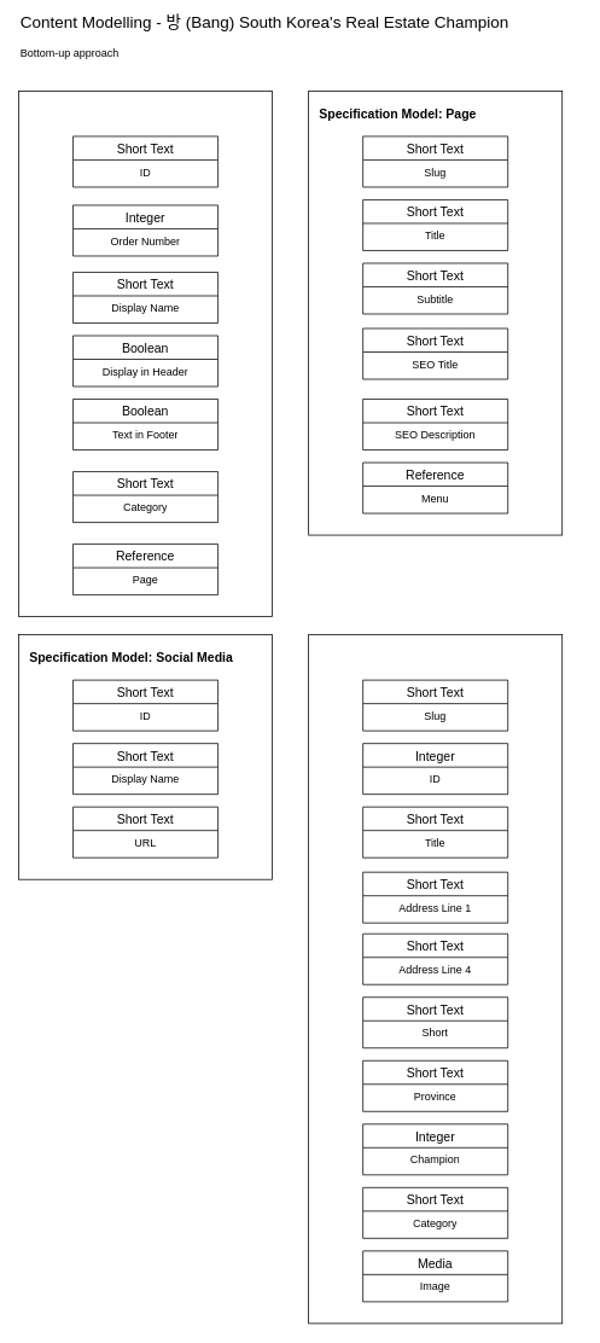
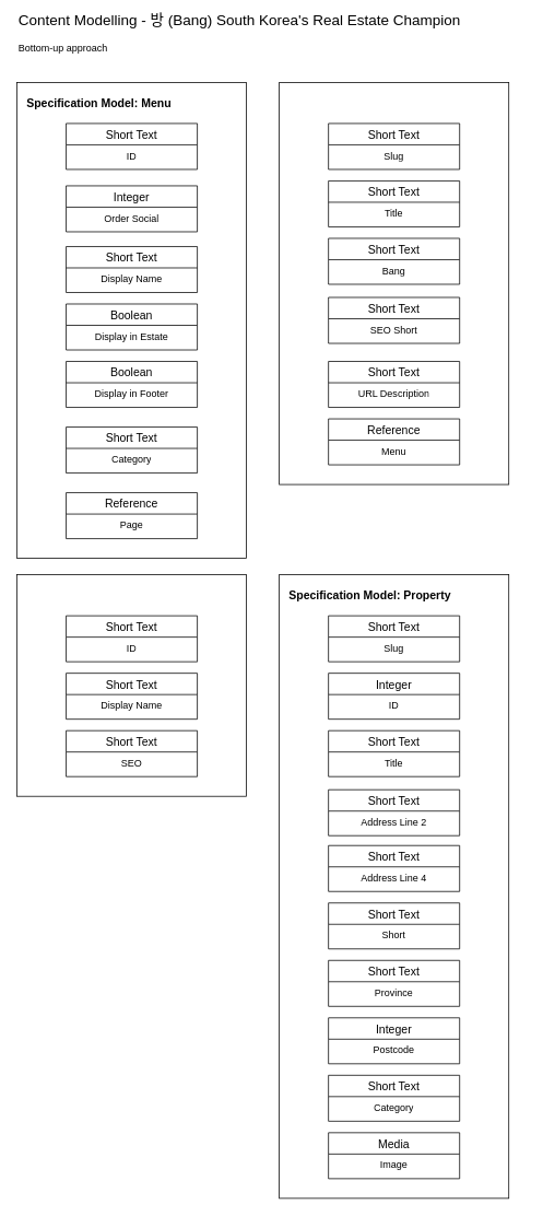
  <mxCell id="0" />
  <mxCell id="1" parent="0" />
  <mxCell id="2" value="&lt;font style=&quot;&quot;&gt;&lt;span style=&quot;font-size: 18px;&quot;&gt;Content Modelling -&amp;nbsp;방 (Bang) South Korea's Real Estate Champion&lt;/span&gt;&lt;br&gt;&lt;br&gt;&lt;font style=&quot;font-size: 12px;&quot;&gt;Bottom-up approach&lt;/font&gt;&lt;br&gt;&lt;/font&gt;" style="text;html=1;strokeColor=none;fillColor=none;align=left;verticalAlign=middle;whiteSpace=wrap;rounded=0;" vertex="1" parent="1"><mxGeometry x="20" y="20" width="620" height="40" as="geometry" /></mxCell>
  <mxCell id="3" value="" style="group" vertex="1" connectable="0" parent="1"><mxGeometry x="20" y="100" width="280" height="580" as="geometry" /></mxCell>
  <mxCell id="4" value="" style="rounded=0;whiteSpace=wrap;html=1;" vertex="1" parent="3"><mxGeometry width="280" height="580" as="geometry" /></mxCell>
+ <mxCell id="5" value="Specification Model: Menu" style="text;html=1;strokeColor=none;fillColor=none;align=left;verticalAlign=middle;whiteSpace=wrap;rounded=0;fontSize=14;fontStyle=1" vertex="1" parent="3"><mxGeometry x="10" y="10" width="260" height="30" as="geometry" /></mxCell>
  <mxCell id="6" value="Short Text" style="swimlane;fontStyle=0;childLayout=stackLayout;horizontal=1;startSize=26;horizontalStack=0;resizeParent=1;resizeParentMax=0;resizeLast=0;collapsible=1;marginBottom=0;align=center;fontSize=14;" vertex="1" parent="3"><mxGeometry x="60" y="50" width="160" height="56" as="geometry" /></mxCell>
  <mxCell id="7" value="ID" style="text;strokeColor=none;fillColor=none;spacingLeft=4;spacingRight=4;overflow=hidden;rotatable=0;points=[[0,0.5],[1,0.5]];portConstraint=eastwest;fontSize=12;whiteSpace=wrap;html=1;align=center;" vertex="1" parent="6"><mxGeometry y="26" width="160" height="30" as="geometry" /></mxCell>
  <mxCell id="8" value="Integer" style="swimlane;fontStyle=0;childLayout=stackLayout;horizontal=1;startSize=26;horizontalStack=0;resizeParent=1;resizeParentMax=0;resizeLast=0;collapsible=1;marginBottom=0;align=center;fontSize=14;" vertex="1" parent="3"><mxGeometry x="60" y="126" width="160" height="56" as="geometry" /></mxCell>
- <mxCell id="9" value="Order Number" style="text;strokeColor=none;fillColor=none;spacingLeft=4;spacingRight=4;overflow=hidden;rotatable=0;points=[[0,0.5],[1,0.5]];portConstraint=eastwest;fontSize=12;whiteSpace=wrap;html=1;align=center;" vertex="1" parent="8"><mxGeometry y="26" width="160" height="30" as="geometry" /></mxCell>
+ <mxCell id="9" value="Order Social" style="text;strokeColor=none;fillColor=none;spacingLeft=4;spacingRight=4;overflow=hidden;rotatable=0;points=[[0,0.5],[1,0.5]];portConstraint=eastwest;fontSize=12;whiteSpace=wrap;html=1;align=center;" vertex="1" parent="8"><mxGeometry y="26" width="160" height="30" as="geometry" /></mxCell>
  <mxCell id="10" value="Short Text" style="swimlane;fontStyle=0;childLayout=stackLayout;horizontal=1;startSize=26;horizontalStack=0;resizeParent=1;resizeParentMax=0;resizeLast=0;collapsible=1;marginBottom=0;align=center;fontSize=14;" vertex="1" parent="3"><mxGeometry x="60" y="200" width="160" height="56" as="geometry" /></mxCell>
  <mxCell id="11" value="Display Name" style="text;strokeColor=none;fillColor=none;spacingLeft=4;spacingRight=4;overflow=hidden;rotatable=0;points=[[0,0.5],[1,0.5]];portConstraint=eastwest;fontSize=12;whiteSpace=wrap;html=1;align=center;" vertex="1" parent="10"><mxGeometry y="26" width="160" height="30" as="geometry" /></mxCell>
  <mxCell id="12" value="Boolean" style="swimlane;fontStyle=0;childLayout=stackLayout;horizontal=1;startSize=26;horizontalStack=0;resizeParent=1;resizeParentMax=0;resizeLast=0;collapsible=1;marginBottom=0;align=center;fontSize=14;" vertex="1" parent="3"><mxGeometry x="60" y="270" width="160" height="56" as="geometry" /></mxCell>
- <mxCell id="13" value="Display in Header" style="text;strokeColor=none;fillColor=none;spacingLeft=4;spacingRight=4;overflow=hidden;rotatable=0;points=[[0,0.5],[1,0.5]];portConstraint=eastwest;fontSize=12;whiteSpace=wrap;html=1;align=center;" vertex="1" parent="12"><mxGeometry y="26" width="160" height="30" as="geometry" /></mxCell>
+ <mxCell id="13" value="Display in Estate" style="text;strokeColor=none;fillColor=none;spacingLeft=4;spacingRight=4;overflow=hidden;rotatable=0;points=[[0,0.5],[1,0.5]];portConstraint=eastwest;fontSize=12;whiteSpace=wrap;html=1;align=center;" vertex="1" parent="12"><mxGeometry y="26" width="160" height="30" as="geometry" /></mxCell>
  <mxCell id="14" value="Boolean" style="swimlane;fontStyle=0;childLayout=stackLayout;horizontal=1;startSize=26;horizontalStack=0;resizeParent=1;resizeParentMax=0;resizeLast=0;collapsible=1;marginBottom=0;align=center;fontSize=14;" vertex="1" parent="3"><mxGeometry x="60" y="340" width="160" height="56" as="geometry" /></mxCell>
- <mxCell id="15" value="Text in Footer" style="text;strokeColor=none;fillColor=none;spacingLeft=4;spacingRight=4;overflow=hidden;rotatable=0;points=[[0,0.5],[1,0.5]];portConstraint=eastwest;fontSize=12;whiteSpace=wrap;html=1;align=center;" vertex="1" parent="14"><mxGeometry y="26" width="160" height="30" as="geometry" /></mxCell>
+ <mxCell id="15" value="Display in Footer" style="text;strokeColor=none;fillColor=none;spacingLeft=4;spacingRight=4;overflow=hidden;rotatable=0;points=[[0,0.5],[1,0.5]];portConstraint=eastwest;fontSize=12;whiteSpace=wrap;html=1;align=center;" vertex="1" parent="14"><mxGeometry y="26" width="160" height="30" as="geometry" /></mxCell>
  <mxCell id="16" value="Reference" style="swimlane;fontStyle=0;childLayout=stackLayout;horizontal=1;startSize=26;horizontalStack=0;resizeParent=1;resizeParentMax=0;resizeLast=0;collapsible=1;marginBottom=0;align=center;fontSize=14;" vertex="1" parent="3"><mxGeometry x="60" y="500" width="160" height="56" as="geometry" /></mxCell>
  <mxCell id="17" value="Page" style="text;strokeColor=none;fillColor=none;spacingLeft=4;spacingRight=4;overflow=hidden;rotatable=0;points=[[0,0.5],[1,0.5]];portConstraint=eastwest;fontSize=12;whiteSpace=wrap;html=1;align=center;" vertex="1" parent="16"><mxGeometry y="26" width="160" height="30" as="geometry" /></mxCell>
  <mxCell id="18" value="Short Text" style="swimlane;fontStyle=0;childLayout=stackLayout;horizontal=1;startSize=26;horizontalStack=0;resizeParent=1;resizeParentMax=0;resizeLast=0;collapsible=1;marginBottom=0;align=center;fontSize=14;" vertex="1" parent="3"><mxGeometry x="60" y="420" width="160" height="56" as="geometry" /></mxCell>
  <mxCell id="19" value="Category" style="text;strokeColor=none;fillColor=none;spacingLeft=4;spacingRight=4;overflow=hidden;rotatable=0;points=[[0,0.5],[1,0.5]];portConstraint=eastwest;fontSize=12;whiteSpace=wrap;html=1;align=center;" vertex="1" parent="18"><mxGeometry y="26" width="160" height="30" as="geometry" /></mxCell>
  <mxCell id="20" value="" style="group" vertex="1" connectable="0" parent="1"><mxGeometry x="340" y="700" width="280" height="760" as="geometry" /></mxCell>
  <mxCell id="21" value="" style="rounded=0;whiteSpace=wrap;html=1;" vertex="1" parent="20"><mxGeometry width="280" height="760" as="geometry" /></mxCell>
+ <mxCell id="22" value="Specification Model: Property" style="text;html=1;strokeColor=none;fillColor=none;align=left;verticalAlign=middle;whiteSpace=wrap;rounded=0;fontSize=14;fontStyle=1" vertex="1" parent="20"><mxGeometry x="10" y="10" width="260" height="30" as="geometry" /></mxCell>
  <mxCell id="23" value="Short Text" style="swimlane;fontStyle=0;childLayout=stackLayout;horizontal=1;startSize=26;horizontalStack=0;resizeParent=1;resizeParentMax=0;resizeLast=0;collapsible=1;marginBottom=0;align=center;fontSize=14;" vertex="1" parent="20"><mxGeometry x="60" y="50" width="160" height="56" as="geometry" /></mxCell>
  <mxCell id="24" value="Slug" style="text;strokeColor=none;fillColor=none;spacingLeft=4;spacingRight=4;overflow=hidden;rotatable=0;points=[[0,0.5],[1,0.5]];portConstraint=eastwest;fontSize=12;whiteSpace=wrap;html=1;align=center;" vertex="1" parent="23"><mxGeometry y="26" width="160" height="30" as="geometry" /></mxCell>
  <mxCell id="25" value="Media" style="swimlane;fontStyle=0;childLayout=stackLayout;horizontal=1;startSize=26;horizontalStack=0;resizeParent=1;resizeParentMax=0;resizeLast=0;collapsible=1;marginBottom=0;align=center;fontSize=14;" vertex="1" parent="20"><mxGeometry x="60" y="680" width="160" height="56" as="geometry" /></mxCell>
  <mxCell id="26" value="Image" style="text;strokeColor=none;fillColor=none;spacingLeft=4;spacingRight=4;overflow=hidden;rotatable=0;points=[[0,0.5],[1,0.5]];portConstraint=eastwest;fontSize=12;whiteSpace=wrap;html=1;align=center;" vertex="1" parent="25"><mxGeometry y="26" width="160" height="30" as="geometry" /></mxCell>
  <mxCell id="27" value="Short Text" style="swimlane;fontStyle=0;childLayout=stackLayout;horizontal=1;startSize=26;horizontalStack=0;resizeParent=1;resizeParentMax=0;resizeLast=0;collapsible=1;marginBottom=0;align=center;fontSize=14;" vertex="1" parent="20"><mxGeometry x="60" y="190" width="160" height="56" as="geometry" /></mxCell>
  <mxCell id="28" value="Title" style="text;strokeColor=none;fillColor=none;spacingLeft=4;spacingRight=4;overflow=hidden;rotatable=0;points=[[0,0.5],[1,0.5]];portConstraint=eastwest;fontSize=12;whiteSpace=wrap;html=1;align=center;" vertex="1" parent="27"><mxGeometry y="26" width="160" height="30" as="geometry" /></mxCell>
  <mxCell id="29" value="Short Text" style="swimlane;fontStyle=0;childLayout=stackLayout;horizontal=1;startSize=26;horizontalStack=0;resizeParent=1;resizeParentMax=0;resizeLast=0;collapsible=1;marginBottom=0;align=center;fontSize=14;" vertex="1" parent="20"><mxGeometry x="60" y="262" width="160" height="56" as="geometry" /></mxCell>
- <mxCell id="30" value="Address Line 1&lt;br&gt;" style="text;strokeColor=none;fillColor=none;spacingLeft=4;spacingRight=4;overflow=hidden;rotatable=0;points=[[0,0.5],[1,0.5]];portConstraint=eastwest;fontSize=12;whiteSpace=wrap;html=1;align=center;" vertex="1" parent="29"><mxGeometry y="26" width="160" height="30" as="geometry" /></mxCell>
+ <mxCell id="30" value="Address Line 2&lt;br&gt;" style="text;strokeColor=none;fillColor=none;spacingLeft=4;spacingRight=4;overflow=hidden;rotatable=0;points=[[0,0.5],[1,0.5]];portConstraint=eastwest;fontSize=12;whiteSpace=wrap;html=1;align=center;" vertex="1" parent="29"><mxGeometry y="26" width="160" height="30" as="geometry" /></mxCell>
  <mxCell id="31" value="Integer" style="swimlane;fontStyle=0;childLayout=stackLayout;horizontal=1;startSize=26;horizontalStack=0;resizeParent=1;resizeParentMax=0;resizeLast=0;collapsible=1;marginBottom=0;align=center;fontSize=14;" vertex="1" parent="20"><mxGeometry x="60" y="120" width="160" height="56" as="geometry" /></mxCell>
  <mxCell id="32" value="ID" style="text;strokeColor=none;fillColor=none;spacingLeft=4;spacingRight=4;overflow=hidden;rotatable=0;points=[[0,0.5],[1,0.5]];portConstraint=eastwest;fontSize=12;whiteSpace=wrap;html=1;align=center;" vertex="1" parent="31"><mxGeometry y="26" width="160" height="30" as="geometry" /></mxCell>
  <mxCell id="33" value="Short Text" style="swimlane;fontStyle=0;childLayout=stackLayout;horizontal=1;startSize=26;horizontalStack=0;resizeParent=1;resizeParentMax=0;resizeLast=0;collapsible=1;marginBottom=0;align=center;fontSize=14;" vertex="1" parent="20"><mxGeometry x="60" y="330" width="160" height="56" as="geometry" /></mxCell>
  <mxCell id="34" value="Address Line 4" style="text;strokeColor=none;fillColor=none;spacingLeft=4;spacingRight=4;overflow=hidden;rotatable=0;points=[[0,0.5],[1,0.5]];portConstraint=eastwest;fontSize=12;whiteSpace=wrap;html=1;align=center;" vertex="1" parent="33"><mxGeometry y="26" width="160" height="30" as="geometry" /></mxCell>
  <mxCell id="35" value="Short Text" style="swimlane;fontStyle=0;childLayout=stackLayout;horizontal=1;startSize=26;horizontalStack=0;resizeParent=1;resizeParentMax=0;resizeLast=0;collapsible=1;marginBottom=0;align=center;fontSize=14;" vertex="1" parent="20"><mxGeometry x="60" y="400" width="160" height="56" as="geometry" /></mxCell>
  <mxCell id="36" value="Short" style="text;strokeColor=none;fillColor=none;spacingLeft=4;spacingRight=4;overflow=hidden;rotatable=0;points=[[0,0.5],[1,0.5]];portConstraint=eastwest;fontSize=12;whiteSpace=wrap;html=1;align=center;" vertex="1" parent="35"><mxGeometry y="26" width="160" height="30" as="geometry" /></mxCell>
  <mxCell id="37" value="Short Text" style="swimlane;fontStyle=0;childLayout=stackLayout;horizontal=1;startSize=26;horizontalStack=0;resizeParent=1;resizeParentMax=0;resizeLast=0;collapsible=1;marginBottom=0;align=center;fontSize=14;" vertex="1" parent="20"><mxGeometry x="60" y="470" width="160" height="56" as="geometry" /></mxCell>
  <mxCell id="38" value="Province" style="text;strokeColor=none;fillColor=none;spacingLeft=4;spacingRight=4;overflow=hidden;rotatable=0;points=[[0,0.5],[1,0.5]];portConstraint=eastwest;fontSize=12;whiteSpace=wrap;html=1;align=center;" vertex="1" parent="37"><mxGeometry y="26" width="160" height="30" as="geometry" /></mxCell>
  <mxCell id="39" value="Integer" style="swimlane;fontStyle=0;childLayout=stackLayout;horizontal=1;startSize=26;horizontalStack=0;resizeParent=1;resizeParentMax=0;resizeLast=0;collapsible=1;marginBottom=0;align=center;fontSize=14;" vertex="1" parent="20"><mxGeometry x="60" y="540" width="160" height="56" as="geometry" /></mxCell>
- <mxCell id="40" value="Champion" style="text;strokeColor=none;fillColor=none;spacingLeft=4;spacingRight=4;overflow=hidden;rotatable=0;points=[[0,0.5],[1,0.5]];portConstraint=eastwest;fontSize=12;whiteSpace=wrap;html=1;align=center;" vertex="1" parent="39"><mxGeometry y="26" width="160" height="30" as="geometry" /></mxCell>
+ <mxCell id="40" value="Postcode" style="text;strokeColor=none;fillColor=none;spacingLeft=4;spacingRight=4;overflow=hidden;rotatable=0;points=[[0,0.5],[1,0.5]];portConstraint=eastwest;fontSize=12;whiteSpace=wrap;html=1;align=center;" vertex="1" parent="39"><mxGeometry y="26" width="160" height="30" as="geometry" /></mxCell>
  <mxCell id="41" value="Short Text" style="swimlane;fontStyle=0;childLayout=stackLayout;horizontal=1;startSize=26;horizontalStack=0;resizeParent=1;resizeParentMax=0;resizeLast=0;collapsible=1;marginBottom=0;align=center;fontSize=14;" vertex="1" parent="20"><mxGeometry x="60" y="610" width="160" height="56" as="geometry" /></mxCell>
  <mxCell id="42" value="Category" style="text;strokeColor=none;fillColor=none;spacingLeft=4;spacingRight=4;overflow=hidden;rotatable=0;points=[[0,0.5],[1,0.5]];portConstraint=eastwest;fontSize=12;whiteSpace=wrap;html=1;align=center;" vertex="1" parent="41"><mxGeometry y="26" width="160" height="30" as="geometry" /></mxCell>
  <mxCell id="43" value="" style="group" vertex="1" connectable="0" parent="1"><mxGeometry x="20" y="700" width="280" height="270" as="geometry" /></mxCell>
  <mxCell id="44" value="" style="rounded=0;whiteSpace=wrap;html=1;" vertex="1" parent="43"><mxGeometry width="280" height="270" as="geometry" /></mxCell>
- <mxCell id="45" value="Specification Model: Social Media" style="text;html=1;strokeColor=none;fillColor=none;align=left;verticalAlign=middle;whiteSpace=wrap;rounded=0;fontSize=14;fontStyle=1" vertex="1" parent="43"><mxGeometry x="10" y="10" width="260" height="30" as="geometry" /></mxCell>
  <mxCell id="46" value="Short Text" style="swimlane;fontStyle=0;childLayout=stackLayout;horizontal=1;startSize=26;horizontalStack=0;resizeParent=1;resizeParentMax=0;resizeLast=0;collapsible=1;marginBottom=0;align=center;fontSize=14;" vertex="1" parent="43"><mxGeometry x="60" y="50" width="160" height="56" as="geometry" /></mxCell>
  <mxCell id="47" value="ID" style="text;strokeColor=none;fillColor=none;spacingLeft=4;spacingRight=4;overflow=hidden;rotatable=0;points=[[0,0.5],[1,0.5]];portConstraint=eastwest;fontSize=12;whiteSpace=wrap;html=1;align=center;" vertex="1" parent="46"><mxGeometry y="26" width="160" height="30" as="geometry" /></mxCell>
  <mxCell id="48" value="Short Text" style="swimlane;fontStyle=0;childLayout=stackLayout;horizontal=1;startSize=26;horizontalStack=0;resizeParent=1;resizeParentMax=0;resizeLast=0;collapsible=1;marginBottom=0;align=center;fontSize=14;" vertex="1" parent="43"><mxGeometry x="60" y="190" width="160" height="56" as="geometry" /></mxCell>
- <mxCell id="49" value="URL" style="text;strokeColor=none;fillColor=none;spacingLeft=4;spacingRight=4;overflow=hidden;rotatable=0;points=[[0,0.5],[1,0.5]];portConstraint=eastwest;fontSize=12;whiteSpace=wrap;html=1;align=center;" vertex="1" parent="48"><mxGeometry y="26" width="160" height="30" as="geometry" /></mxCell>
+ <mxCell id="49" value="SEO" style="text;strokeColor=none;fillColor=none;spacingLeft=4;spacingRight=4;overflow=hidden;rotatable=0;points=[[0,0.5],[1,0.5]];portConstraint=eastwest;fontSize=12;whiteSpace=wrap;html=1;align=center;" vertex="1" parent="48"><mxGeometry y="26" width="160" height="30" as="geometry" /></mxCell>
  <mxCell id="50" value="Short Text" style="swimlane;fontStyle=0;childLayout=stackLayout;horizontal=1;startSize=26;horizontalStack=0;resizeParent=1;resizeParentMax=0;resizeLast=0;collapsible=1;marginBottom=0;align=center;fontSize=14;" vertex="1" parent="43"><mxGeometry x="60" y="120" width="160" height="56" as="geometry" /></mxCell>
  <mxCell id="51" value="Display Name" style="text;strokeColor=none;fillColor=none;spacingLeft=4;spacingRight=4;overflow=hidden;rotatable=0;points=[[0,0.5],[1,0.5]];portConstraint=eastwest;fontSize=12;whiteSpace=wrap;html=1;align=center;" vertex="1" parent="50"><mxGeometry y="26" width="160" height="30" as="geometry" /></mxCell>
  <mxCell id="52" value="" style="rounded=0;whiteSpace=wrap;html=1;" vertex="1" parent="1"><mxGeometry x="340" y="100" width="280" height="490" as="geometry" /></mxCell>
- <mxCell id="53" value="Specification Model: Page" style="text;html=1;strokeColor=none;fillColor=none;align=left;verticalAlign=middle;whiteSpace=wrap;rounded=0;fontSize=14;fontStyle=1" vertex="1" parent="1"><mxGeometry x="350" y="110" width="260" height="30" as="geometry" /></mxCell>
  <mxCell id="54" value="Short Text" style="swimlane;fontStyle=0;childLayout=stackLayout;horizontal=1;startSize=26;horizontalStack=0;resizeParent=1;resizeParentMax=0;resizeLast=0;collapsible=1;marginBottom=0;align=center;fontSize=14;" vertex="1" parent="1"><mxGeometry x="400" y="150" width="160" height="56" as="geometry" /></mxCell>
  <mxCell id="55" value="Slug" style="text;strokeColor=none;fillColor=none;spacingLeft=4;spacingRight=4;overflow=hidden;rotatable=0;points=[[0,0.5],[1,0.5]];portConstraint=eastwest;fontSize=12;whiteSpace=wrap;html=1;align=center;" vertex="1" parent="54"><mxGeometry y="26" width="160" height="30" as="geometry" /></mxCell>
  <mxCell id="56" value="Short Text" style="swimlane;fontStyle=0;childLayout=stackLayout;horizontal=1;startSize=26;horizontalStack=0;resizeParent=1;resizeParentMax=0;resizeLast=0;collapsible=1;marginBottom=0;align=center;fontSize=14;" vertex="1" parent="1"><mxGeometry x="400" y="220" width="160" height="56" as="geometry" /></mxCell>
  <mxCell id="57" value="Title" style="text;strokeColor=none;fillColor=none;spacingLeft=4;spacingRight=4;overflow=hidden;rotatable=0;points=[[0,0.5],[1,0.5]];portConstraint=eastwest;fontSize=12;whiteSpace=wrap;html=1;align=center;" vertex="1" parent="56"><mxGeometry y="26" width="160" height="30" as="geometry" /></mxCell>
  <mxCell id="58" value="Short Text" style="swimlane;fontStyle=0;childLayout=stackLayout;horizontal=1;startSize=26;horizontalStack=0;resizeParent=1;resizeParentMax=0;resizeLast=0;collapsible=1;marginBottom=0;align=center;fontSize=14;" vertex="1" parent="1"><mxGeometry x="400" y="290" width="160" height="56" as="geometry" /></mxCell>
- <mxCell id="59" value="Subtitle" style="text;strokeColor=none;fillColor=none;spacingLeft=4;spacingRight=4;overflow=hidden;rotatable=0;points=[[0,0.5],[1,0.5]];portConstraint=eastwest;fontSize=12;whiteSpace=wrap;html=1;align=center;" vertex="1" parent="58"><mxGeometry y="26" width="160" height="30" as="geometry" /></mxCell>
+ <mxCell id="59" value="Bang" style="text;strokeColor=none;fillColor=none;spacingLeft=4;spacingRight=4;overflow=hidden;rotatable=0;points=[[0,0.5],[1,0.5]];portConstraint=eastwest;fontSize=12;whiteSpace=wrap;html=1;align=center;" vertex="1" parent="58"><mxGeometry y="26" width="160" height="30" as="geometry" /></mxCell>
  <mxCell id="60" value="Short Text" style="swimlane;fontStyle=0;childLayout=stackLayout;horizontal=1;startSize=26;horizontalStack=0;resizeParent=1;resizeParentMax=0;resizeLast=0;collapsible=1;marginBottom=0;align=center;fontSize=14;" vertex="1" parent="1"><mxGeometry x="400" y="362" width="160" height="56" as="geometry" /></mxCell>
- <mxCell id="61" value="SEO Title" style="text;strokeColor=none;fillColor=none;spacingLeft=4;spacingRight=4;overflow=hidden;rotatable=0;points=[[0,0.5],[1,0.5]];portConstraint=eastwest;fontSize=12;whiteSpace=wrap;html=1;align=center;" vertex="1" parent="60"><mxGeometry y="26" width="160" height="30" as="geometry" /></mxCell>
+ <mxCell id="61" value="SEO Short" style="text;strokeColor=none;fillColor=none;spacingLeft=4;spacingRight=4;overflow=hidden;rotatable=0;points=[[0,0.5],[1,0.5]];portConstraint=eastwest;fontSize=12;whiteSpace=wrap;html=1;align=center;" vertex="1" parent="60"><mxGeometry y="26" width="160" height="30" as="geometry" /></mxCell>
  <mxCell id="62" value="Short Text" style="swimlane;fontStyle=0;childLayout=stackLayout;horizontal=1;startSize=26;horizontalStack=0;resizeParent=1;resizeParentMax=0;resizeLast=0;collapsible=1;marginBottom=0;align=center;fontSize=14;" vertex="1" parent="1"><mxGeometry x="400" y="440" width="160" height="56" as="geometry" /></mxCell>
- <mxCell id="63" value="SEO Description" style="text;strokeColor=none;fillColor=none;spacingLeft=4;spacingRight=4;overflow=hidden;rotatable=0;points=[[0,0.5],[1,0.5]];portConstraint=eastwest;fontSize=12;whiteSpace=wrap;html=1;align=center;" vertex="1" parent="62"><mxGeometry y="26" width="160" height="30" as="geometry" /></mxCell>
+ <mxCell id="63" value="URL Description" style="text;strokeColor=none;fillColor=none;spacingLeft=4;spacingRight=4;overflow=hidden;rotatable=0;points=[[0,0.5],[1,0.5]];portConstraint=eastwest;fontSize=12;whiteSpace=wrap;html=1;align=center;" vertex="1" parent="62"><mxGeometry y="26" width="160" height="30" as="geometry" /></mxCell>
  <mxCell id="64" value="Reference" style="swimlane;fontStyle=0;childLayout=stackLayout;horizontal=1;startSize=26;horizontalStack=0;resizeParent=1;resizeParentMax=0;resizeLast=0;collapsible=1;marginBottom=0;align=center;fontSize=14;" vertex="1" parent="1"><mxGeometry x="400" y="510" width="160" height="56" as="geometry" /></mxCell>
  <mxCell id="65" value="Menu" style="text;strokeColor=none;fillColor=none;spacingLeft=4;spacingRight=4;overflow=hidden;rotatable=0;points=[[0,0.5],[1,0.5]];portConstraint=eastwest;fontSize=12;whiteSpace=wrap;html=1;align=center;" vertex="1" parent="64"><mxGeometry y="26" width="160" height="30" as="geometry" /></mxCell>
